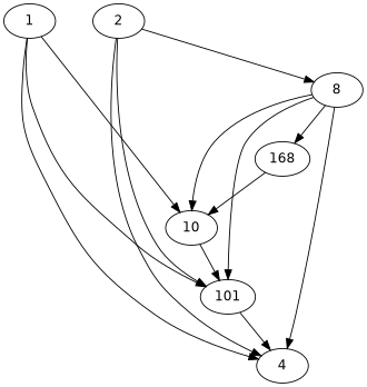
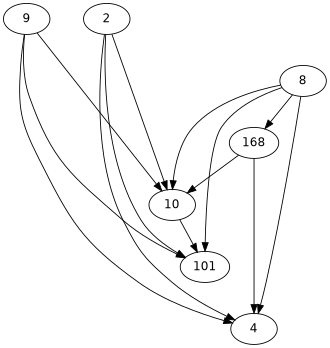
  strict digraph {
    fontname="DejaVu Sans"
    node [activation_type=SigmoidSteepenedActivation fontname="DejaVu Sans" neuron_type=HIDN]
    edge [fontname="DejaVu Sans" parameters="[0.6971334179790858 0.37685072256497587 0 0.5690049083153054 0.3005760168555498 0 0 0]" recurrent=false]
-   1 [activation_type=NullActivation neuron_type=BIAS]
+   1 [activation_type=NullActivation neuron_type=BIAS label=9]
    4 [neuron_type=OUTP]
    10
    101
    2 [activation_type=NullActivation neuron_type=INPT]
    n6 [activation_type=NullActivation label=8 neuron_type=INPT]
    168
    1 -> 4 [parameters="[0.5672663394652188 0.9375324250213557 0 0 0.1173269933885011 0.8757797556835037 0 0]" weight=-11.053652]
    1 -> 10 [weight=0.337430]
    1 -> 101 [parameters="[0.515786417707973 0 0.9741080069830135 0.09682022833517126 0 0.9031957983577049 0.37499578774421105 0.407509042116579]" weight=-0.789705]
    10 -> 101 [parameters="[0.515786417707973 0 0.9741080069830135 0.09682022833517126 0 0.9031957983577049 0.37499578774421105 0.407509042116579]" weight=-3.366385]
-   101 -> 4 [parameters="[0.515786417707973 0 0.9741080069830135 0.09682022833517126 0 0.9031957983577049 0.37499578774421105 0.407509042116579]" weight=20.977246]
+   168 -> 4 [parameters="[0.515786417707973 0 0.9741080069830135 0.09682022833517126 0 0.9031957983577049 0.37499578774421105 0.407509042116579]" weight=20.977246]
    2 -> 4 [parameters="[0.515786417707973 0 0.9741080069830135 0.09682022833517126 0 0.9031957983577049 0.37499578774421105 0.407509042116579]" weight=-3.079865]
-   2 -> n6 [weight=-13.185710]
+   2 -> 10 [weight=-13.185710]
    2 -> 101 [parameters="[0.515786417707973 0 0.9741080069830135 0.09682022833517126 0 0.9031957983577049 0.37499578774421105 0.407509042116579]" weight=3.497318]
    n6 -> 4 [weight=12.357362]
    n6 -> 10 [weight=3.490259]
    n6 -> 101 [weight=-9.013637]
    n6 -> 168 [weight=2.383635]
    168 -> 10 [weight=-0.074573]
  }
